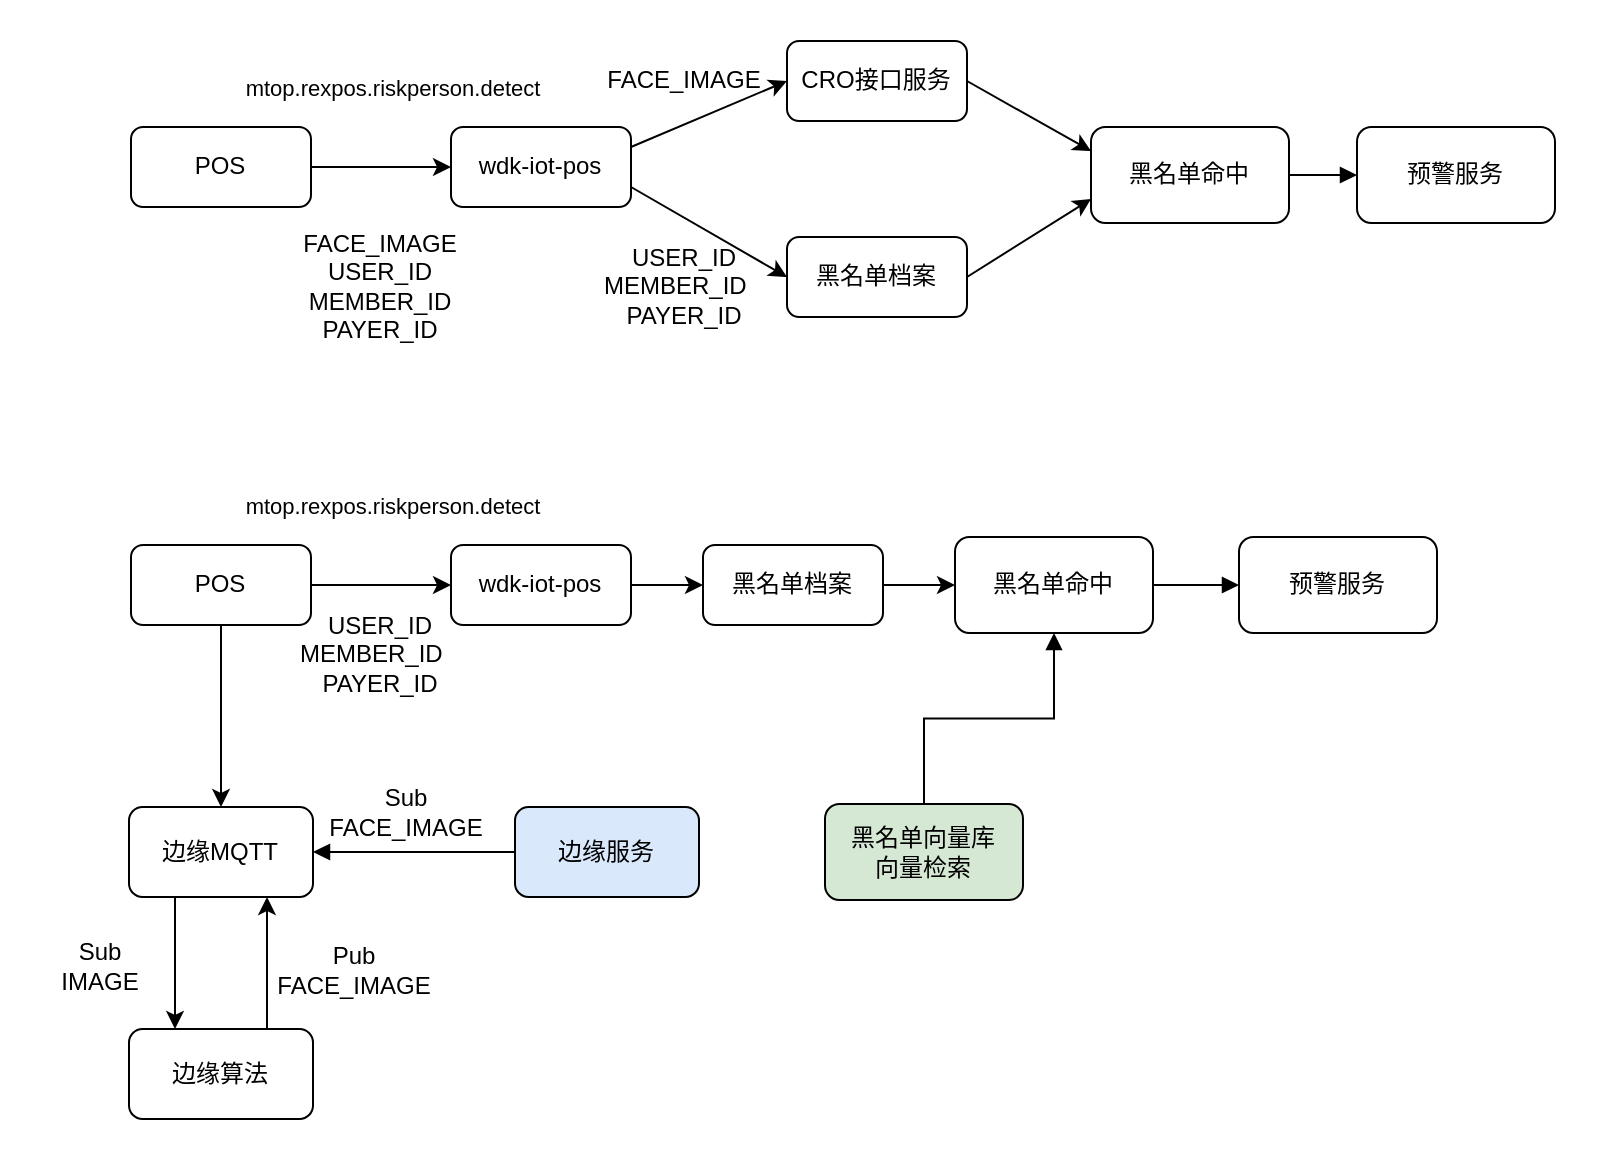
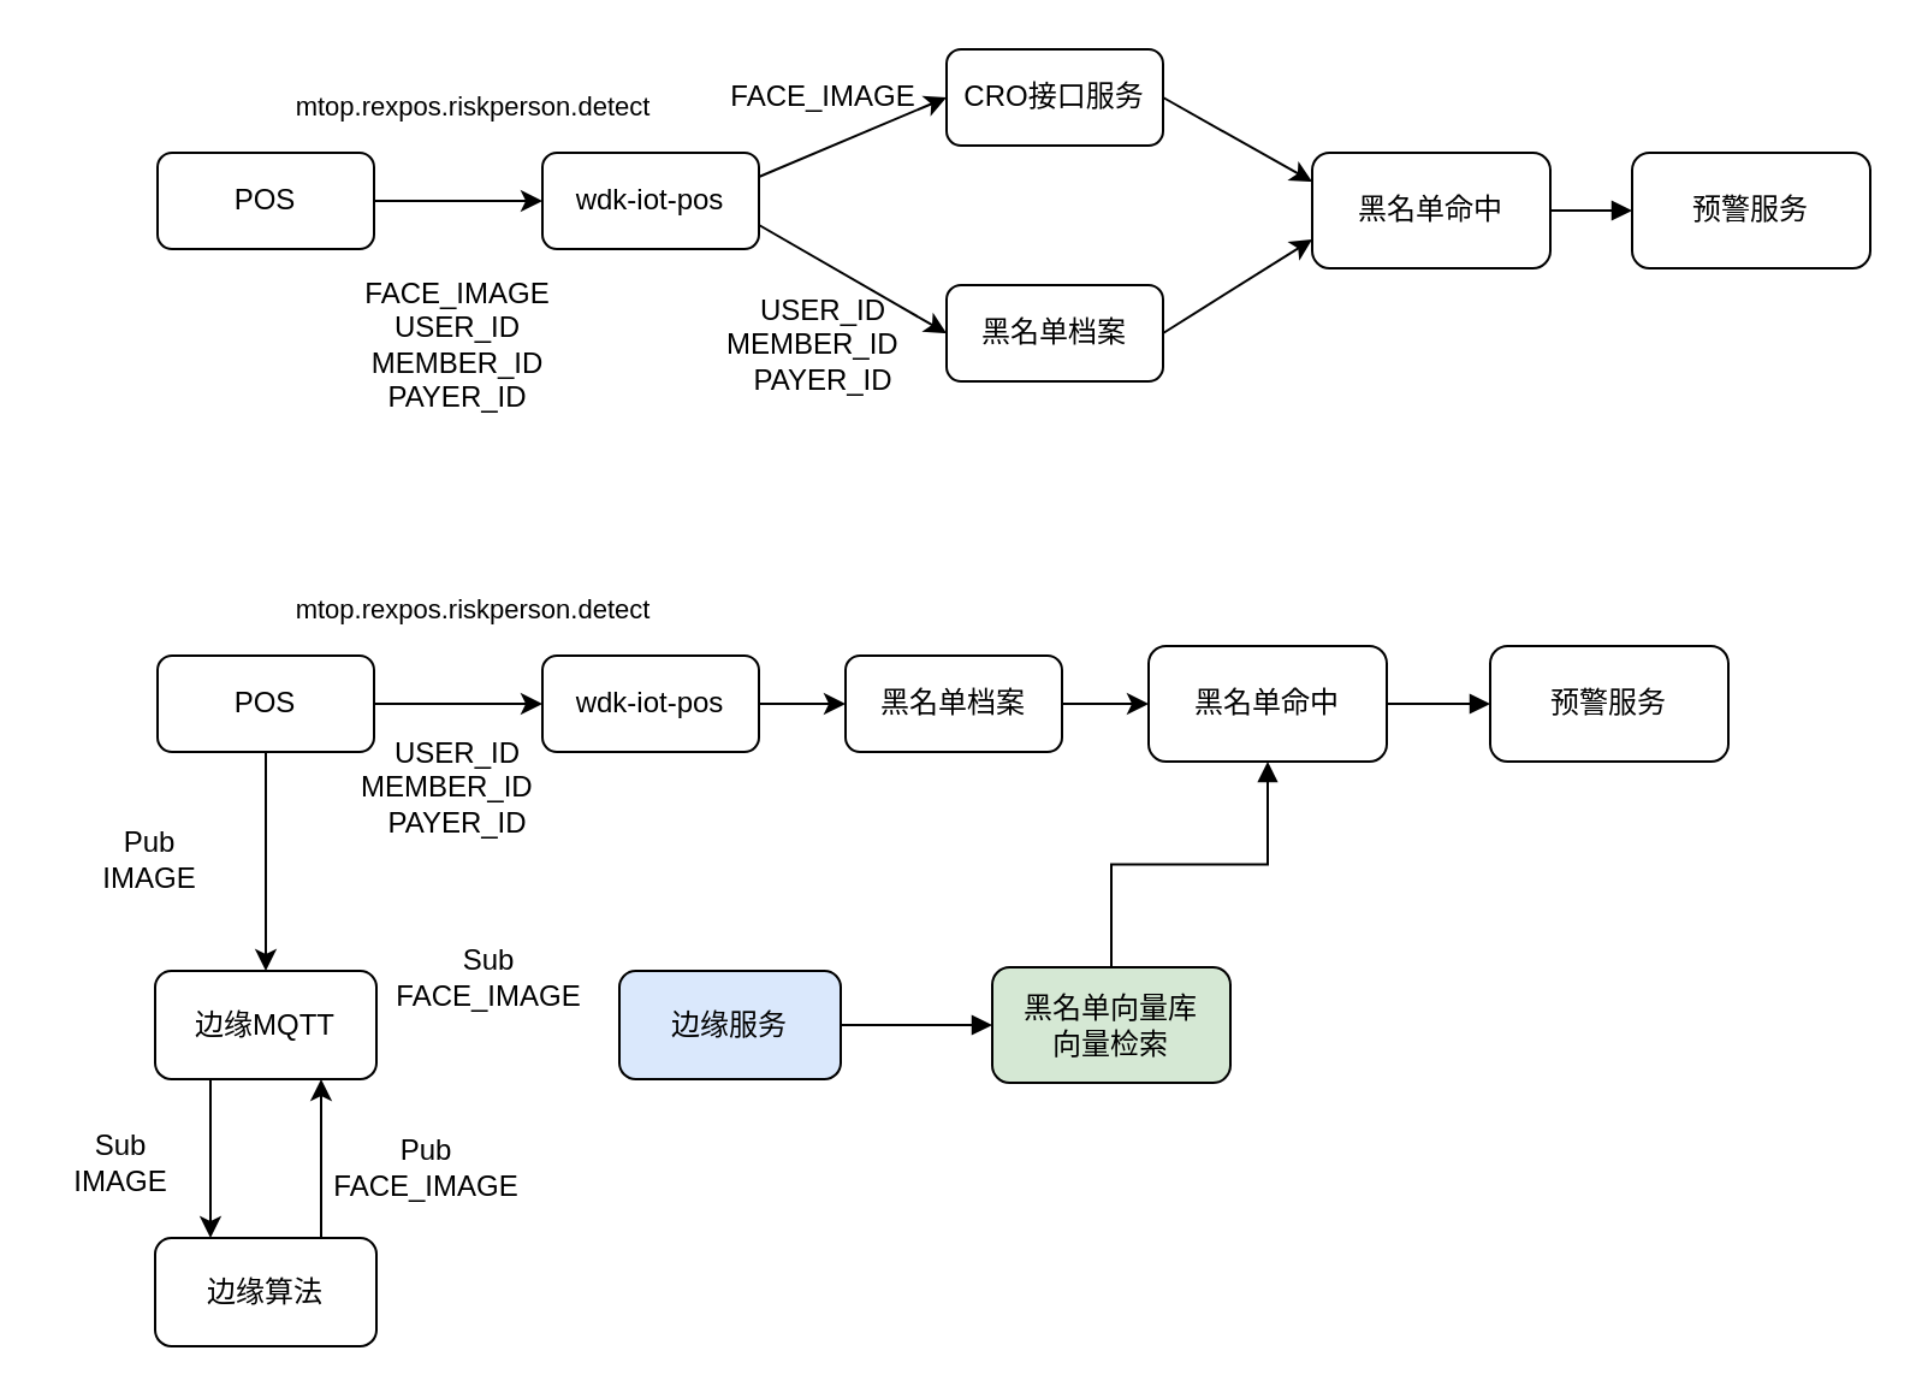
  <mxCell id="0" />
  <mxCell id="1" parent="0" />
  <mxCell id="2" value="" style="edgeStyle=orthogonalEdgeStyle;rounded=0;orthogonalLoop=1;jettySize=auto;html=1;" edge="1" parent="1" source="4" target="5"><mxGeometry relative="1" as="geometry" /></mxCell>
  <mxCell id="3" value="mtop.rexpos.riskperson.detect" style="edgeLabel;html=1;align=center;verticalAlign=middle;resizable=0;points=[];" vertex="1" connectable="0" parent="2"><mxGeometry x="-0.3" y="1" relative="1" as="geometry"><mxPoint x="15" y="-39" as="offset" /></mxGeometry></mxCell>
  <mxCell id="4" value="POS" style="rounded=1;whiteSpace=wrap;html=1;" vertex="1" parent="1"><mxGeometry x="65" y="63" width="90" height="40" as="geometry" /></mxCell>
  <mxCell id="5" value="wdk-iot-pos" style="rounded=1;whiteSpace=wrap;html=1;" vertex="1" parent="1"><mxGeometry x="225" y="63" width="90" height="40" as="geometry" /></mxCell>
  <mxCell id="6" value="FACE_IMAGE&lt;br&gt;USER_ID&lt;br&gt;MEMBER_ID&lt;br&gt;PAYER_ID" style="text;html=1;strokeColor=none;fillColor=none;align=center;verticalAlign=middle;whiteSpace=wrap;rounded=0;" vertex="1" parent="1"><mxGeometry x="160" y="128" width="60" height="30" as="geometry" /></mxCell>
  <mxCell id="7" value="CRO接口服务" style="rounded=1;whiteSpace=wrap;html=1;" vertex="1" parent="1"><mxGeometry x="393" y="20" width="90" height="40" as="geometry" /></mxCell>
  <mxCell id="8" value="黑名单档案" style="rounded=1;whiteSpace=wrap;html=1;" vertex="1" parent="1"><mxGeometry x="393" y="118" width="90" height="40" as="geometry" /></mxCell>
  <mxCell id="9" value="" style="endArrow=classic;html=1;rounded=0;shadow=0;strokeColor=default;entryX=0;entryY=0.5;entryDx=0;entryDy=0;exitX=1;exitY=0.25;exitDx=0;exitDy=0;endFill=1;" edge="1" parent="1" source="5" target="7"><mxGeometry width="50" height="50" relative="1" as="geometry"><mxPoint x="344" y="85" as="sourcePoint" /><mxPoint x="365" y="35" as="targetPoint" /></mxGeometry></mxCell>
  <mxCell id="10" value="" style="endArrow=classic;html=1;rounded=0;shadow=0;strokeColor=default;exitX=1;exitY=0.75;exitDx=0;exitDy=0;entryX=0;entryY=0.5;entryDx=0;entryDy=0;endFill=1;" edge="1" parent="1" source="5" target="8"><mxGeometry width="50" height="50" relative="1" as="geometry"><mxPoint x="392" y="190" as="sourcePoint" /><mxPoint x="442" y="140" as="targetPoint" /></mxGeometry></mxCell>
  <mxCell id="11" value="FACE_IMAGE" style="text;html=1;strokeColor=none;fillColor=none;align=center;verticalAlign=middle;whiteSpace=wrap;rounded=0;" vertex="1" parent="1"><mxGeometry x="312" y="25" width="60" height="30" as="geometry" /></mxCell>
  <mxCell id="12" value="USER_ID&lt;br&gt;MEMBER_ID&lt;span style=&quot;white-space: pre;&quot;&gt;&#09;&lt;/span&gt;&lt;br&gt;PAYER_ID" style="text;html=1;strokeColor=none;fillColor=none;align=center;verticalAlign=middle;whiteSpace=wrap;rounded=0;" vertex="1" parent="1"><mxGeometry x="312" y="128" width="60" height="30" as="geometry" /></mxCell>
  <mxCell id="13" value="" style="edgeStyle=orthogonalEdgeStyle;rounded=0;orthogonalLoop=1;jettySize=auto;html=1;shadow=0;startArrow=none;startFill=0;endArrow=block;endFill=1;strokeColor=default;" edge="1" parent="1" source="14" target="38"><mxGeometry relative="1" as="geometry" /></mxCell>
  <mxCell id="14" value="黑名单命中" style="rounded=1;whiteSpace=wrap;html=1;" vertex="1" parent="1"><mxGeometry x="545" y="63" width="99" height="48" as="geometry" /></mxCell>
  <mxCell id="15" value="" style="endArrow=classic;html=1;rounded=0;shadow=0;strokeColor=default;entryX=0;entryY=0.25;entryDx=0;entryDy=0;exitX=1;exitY=0.5;exitDx=0;exitDy=0;endFill=1;" edge="1" parent="1" source="7" target="14"><mxGeometry width="50" height="50" relative="1" as="geometry"><mxPoint x="392" y="175" as="sourcePoint" /><mxPoint x="442" y="125" as="targetPoint" /></mxGeometry></mxCell>
  <mxCell id="16" value="" style="endArrow=classic;html=1;rounded=0;shadow=0;strokeColor=default;entryX=0;entryY=0.75;entryDx=0;entryDy=0;exitX=1;exitY=0.5;exitDx=0;exitDy=0;endFill=1;" edge="1" parent="1" source="8" target="14"><mxGeometry width="50" height="50" relative="1" as="geometry"><mxPoint x="493" y="50" as="sourcePoint" /><mxPoint x="535" y="92" as="targetPoint" /></mxGeometry></mxCell>
  <mxCell id="17" value="" style="edgeStyle=orthogonalEdgeStyle;rounded=0;orthogonalLoop=1;jettySize=auto;html=1;" edge="1" parent="1" source="19" target="20"><mxGeometry relative="1" as="geometry" /></mxCell>
  <mxCell id="18" value="mtop.rexpos.riskperson.detect" style="edgeLabel;html=1;align=center;verticalAlign=middle;resizable=0;points=[];" vertex="1" connectable="0" parent="17"><mxGeometry x="-0.3" y="1" relative="1" as="geometry"><mxPoint x="15" y="-39" as="offset" /></mxGeometry></mxCell>
  <mxCell id="19" value="POS" style="rounded=1;whiteSpace=wrap;html=1;" vertex="1" parent="1"><mxGeometry x="65" y="272" width="90" height="40" as="geometry" /></mxCell>
  <mxCell id="20" value="wdk-iot-pos" style="rounded=1;whiteSpace=wrap;html=1;" vertex="1" parent="1"><mxGeometry x="225" y="272" width="90" height="40" as="geometry" /></mxCell>
  <mxCell id="21" value="黑名单档案" style="rounded=1;whiteSpace=wrap;html=1;" vertex="1" parent="1"><mxGeometry x="351" y="272" width="90" height="40" as="geometry" /></mxCell>
  <mxCell id="22" value="" style="endArrow=classic;html=1;rounded=0;shadow=0;strokeColor=default;exitX=1;exitY=0.5;exitDx=0;exitDy=0;entryX=0;entryY=0.5;entryDx=0;entryDy=0;endFill=1;" edge="1" parent="1" source="20" target="21"><mxGeometry width="50" height="50" relative="1" as="geometry"><mxPoint x="392" y="399" as="sourcePoint" /><mxPoint x="442" y="349" as="targetPoint" /></mxGeometry></mxCell>
  <mxCell id="23" value="USER_ID&lt;br&gt;MEMBER_ID&lt;span style=&quot;white-space: pre;&quot;&gt;&#09;&lt;/span&gt;&lt;br&gt;PAYER_ID" style="text;html=1;strokeColor=none;fillColor=none;align=center;verticalAlign=middle;whiteSpace=wrap;rounded=0;" vertex="1" parent="1"><mxGeometry x="160" y="312" width="60" height="30" as="geometry" /></mxCell>
  <mxCell id="24" value="" style="edgeStyle=orthogonalEdgeStyle;rounded=0;orthogonalLoop=1;jettySize=auto;html=1;shadow=0;startArrow=none;startFill=0;endArrow=block;endFill=1;strokeColor=default;" edge="1" parent="1" source="25" target="39"><mxGeometry relative="1" as="geometry" /></mxCell>
  <mxCell id="25" value="黑名单命中" style="rounded=1;whiteSpace=wrap;html=1;" vertex="1" parent="1"><mxGeometry x="477" y="268" width="99" height="48" as="geometry" /></mxCell>
  <mxCell id="26" value="" style="endArrow=classic;html=1;rounded=0;shadow=0;strokeColor=default;entryX=0;entryY=0.5;entryDx=0;entryDy=0;exitX=1;exitY=0.5;exitDx=0;exitDy=0;endFill=1;" edge="1" parent="1" source="21" target="25"><mxGeometry width="50" height="50" relative="1" as="geometry"><mxPoint x="448" y="259" as="sourcePoint" /><mxPoint x="490" y="301" as="targetPoint" /></mxGeometry></mxCell>
  <mxCell id="27" value="" style="edgeStyle=orthogonalEdgeStyle;rounded=0;orthogonalLoop=1;jettySize=auto;html=1;shadow=0;startArrow=none;startFill=0;endArrow=classic;endFill=1;strokeColor=default;entryX=0.25;entryY=0;entryDx=0;entryDy=0;exitX=0.25;exitY=1;exitDx=0;exitDy=0;" edge="1" parent="1" source="28" target="31"><mxGeometry relative="1" as="geometry" /></mxCell>
  <mxCell id="28" value="边缘MQTT" style="rounded=1;whiteSpace=wrap;html=1;" vertex="1" parent="1"><mxGeometry x="64" y="403" width="92" height="45" as="geometry" /></mxCell>
  <mxCell id="29" value="" style="endArrow=none;html=1;rounded=0;shadow=0;strokeColor=default;entryX=0.5;entryY=1;entryDx=0;entryDy=0;exitX=0.5;exitY=0;exitDx=0;exitDy=0;endFill=0;startArrow=classic;startFill=1;" edge="1" parent="1" source="28" target="19"><mxGeometry width="50" height="50" relative="1" as="geometry"><mxPoint x="159" y="534" as="sourcePoint" /><mxPoint x="209" y="484" as="targetPoint" /></mxGeometry></mxCell>
+ <mxCell id="30" value="Pub&lt;br&gt;IMAGE" style="text;html=1;strokeColor=none;fillColor=none;align=center;verticalAlign=middle;whiteSpace=wrap;rounded=0;" vertex="1" parent="1"><mxGeometry x="32" y="342" width="60" height="30" as="geometry" /></mxCell>
  <mxCell id="31" value="边缘算法" style="rounded=1;whiteSpace=wrap;html=1;" vertex="1" parent="1"><mxGeometry x="64" y="514" width="92" height="45" as="geometry" /></mxCell>
- <mxCell id="32" value="" style="edgeStyle=orthogonalEdgeStyle;rounded=0;orthogonalLoop=1;jettySize=auto;html=1;shadow=0;startArrow=none;startFill=0;endArrow=block;endFill=1;strokeColor=default;" edge="1" parent="1" source="33" target="28"><mxGeometry relative="1" as="geometry" /></mxCell>
+ <mxCell id="32" value="" style="edgeStyle=orthogonalEdgeStyle;rounded=0;orthogonalLoop=1;jettySize=auto;html=1;shadow=0;startArrow=none;startFill=0;endArrow=block;endFill=1;strokeColor=default;" edge="1" parent="1" source="33" target="41"><mxGeometry relative="1" as="geometry" /></mxCell>
  <mxCell id="33" value="边缘服务" style="rounded=1;whiteSpace=wrap;html=1;fillColor=#dae8fc;" vertex="1" parent="1"><mxGeometry x="257" y="403" width="92" height="45" as="geometry" /></mxCell>
  <mxCell id="34" value="Sub&lt;br&gt;IMAGE" style="text;html=1;strokeColor=none;fillColor=none;align=center;verticalAlign=middle;whiteSpace=wrap;rounded=0;" vertex="1" parent="1"><mxGeometry x="20" y="467.5" width="60" height="30" as="geometry" /></mxCell>
  <mxCell id="35" value="" style="endArrow=classic;html=1;rounded=0;shadow=0;strokeColor=default;exitX=0.75;exitY=0;exitDx=0;exitDy=0;entryX=0.75;entryY=1;entryDx=0;entryDy=0;endFill=1;" edge="1" parent="1" source="31" target="28"><mxGeometry width="50" height="50" relative="1" as="geometry"><mxPoint x="244" y="521" as="sourcePoint" /><mxPoint x="294" y="471" as="targetPoint" /></mxGeometry></mxCell>
  <mxCell id="36" value="Pub&lt;br&gt;FACE_IMAGE" style="text;html=1;strokeColor=none;fillColor=none;align=center;verticalAlign=middle;whiteSpace=wrap;rounded=0;" vertex="1" parent="1"><mxGeometry x="147" y="470" width="60" height="30" as="geometry" /></mxCell>
  <mxCell id="37" value="Sub&lt;br&gt;FACE_IMAGE" style="text;html=1;strokeColor=none;fillColor=none;align=center;verticalAlign=middle;whiteSpace=wrap;rounded=0;" vertex="1" parent="1"><mxGeometry x="173" y="391" width="60" height="30" as="geometry" /></mxCell>
  <mxCell id="38" value="预警服务" style="rounded=1;whiteSpace=wrap;html=1;" vertex="1" parent="1"><mxGeometry x="678" y="63" width="99" height="48" as="geometry" /></mxCell>
  <mxCell id="39" value="预警服务" style="rounded=1;whiteSpace=wrap;html=1;" vertex="1" parent="1"><mxGeometry x="619" y="268" width="99" height="48" as="geometry" /></mxCell>
  <mxCell id="40" value="" style="edgeStyle=orthogonalEdgeStyle;rounded=0;orthogonalLoop=1;jettySize=auto;html=1;shadow=0;startArrow=none;startFill=0;endArrow=block;endFill=1;strokeColor=default;" edge="1" parent="1" source="41" target="25"><mxGeometry relative="1" as="geometry" /></mxCell>
  <mxCell id="41" value="黑名单向量库&lt;br&gt;向量检索" style="rounded=1;whiteSpace=wrap;html=1;fillColor=#d5e8d4;" vertex="1" parent="1"><mxGeometry x="412" y="401.5" width="99" height="48" as="geometry" /></mxCell>
